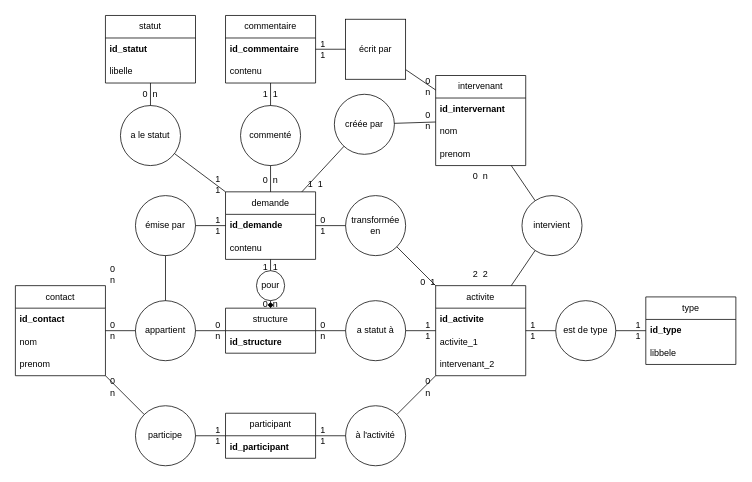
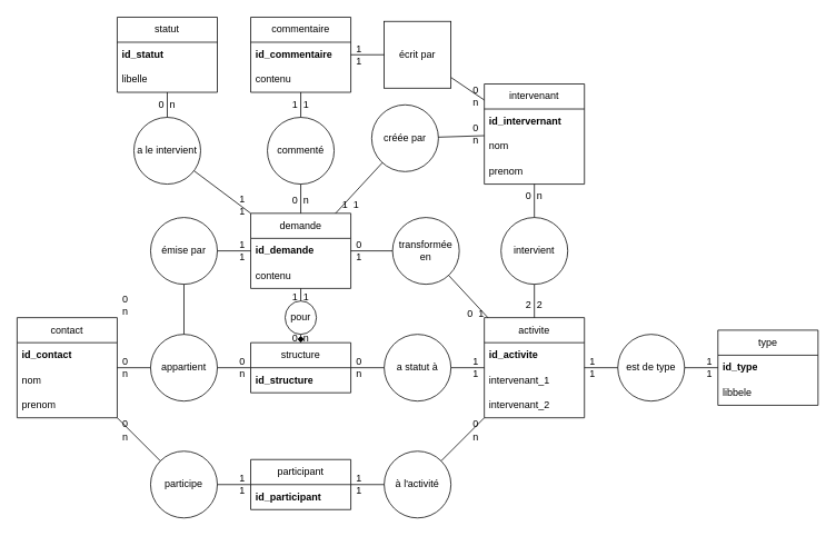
  <mxCell id="0" />
  <mxCell id="1" parent="0" />
  <mxCell id="2" value="structure" style="swimlane;fontStyle=0;childLayout=stackLayout;horizontal=1;startSize=30;horizontalStack=0;resizeParent=1;resizeParentMax=0;resizeLast=0;collapsible=1;marginBottom=0;whiteSpace=wrap;html=1;" vertex="1" parent="1"><mxGeometry x="300" y="410" width="120" height="60" as="geometry" /></mxCell>
  <mxCell id="3" value="&lt;b&gt;id_structure&lt;/b&gt;" style="text;strokeColor=none;fillColor=none;align=left;verticalAlign=middle;spacingLeft=4;spacingRight=4;overflow=hidden;points=[[0,0.5],[1,0.5]];portConstraint=eastwest;rotatable=0;whiteSpace=wrap;html=1;" vertex="1" parent="2"><mxGeometry y="30" width="120" height="30" as="geometry" /></mxCell>
  <mxCell id="4" value="activite" style="swimlane;fontStyle=0;childLayout=stackLayout;horizontal=1;startSize=30;horizontalStack=0;resizeParent=1;resizeParentMax=0;resizeLast=0;collapsible=1;marginBottom=0;whiteSpace=wrap;html=1;" vertex="1" parent="1"><mxGeometry x="580" y="380" width="120" height="120" as="geometry" /></mxCell>
  <mxCell id="5" value="&lt;b&gt;id_activite&lt;/b&gt;" style="text;strokeColor=none;fillColor=none;align=left;verticalAlign=middle;spacingLeft=4;spacingRight=4;overflow=hidden;points=[[0,0.5],[1,0.5]];portConstraint=eastwest;rotatable=0;whiteSpace=wrap;html=1;" vertex="1" parent="4"><mxGeometry y="30" width="120" height="30" as="geometry" /></mxCell>
- <mxCell id="6" value="activite_1" style="text;strokeColor=none;fillColor=none;align=left;verticalAlign=middle;spacingLeft=4;spacingRight=4;overflow=hidden;points=[[0,0.5],[1,0.5]];portConstraint=eastwest;rotatable=0;whiteSpace=wrap;html=1;" vertex="1" parent="4"><mxGeometry y="60" width="120" height="30" as="geometry" /></mxCell>
+ <mxCell id="6" value="intervenant_1" style="text;strokeColor=none;fillColor=none;align=left;verticalAlign=middle;spacingLeft=4;spacingRight=4;overflow=hidden;points=[[0,0.5],[1,0.5]];portConstraint=eastwest;rotatable=0;whiteSpace=wrap;html=1;" vertex="1" parent="4"><mxGeometry y="60" width="120" height="30" as="geometry" /></mxCell>
  <mxCell id="7" value="intervenant_2" style="text;strokeColor=none;fillColor=none;align=left;verticalAlign=middle;spacingLeft=4;spacingRight=4;overflow=hidden;points=[[0,0.5],[1,0.5]];portConstraint=eastwest;rotatable=0;whiteSpace=wrap;html=1;" vertex="1" parent="4"><mxGeometry y="90" width="120" height="30" as="geometry" /></mxCell>
  <mxCell id="8" value="contact" style="swimlane;fontStyle=0;childLayout=stackLayout;horizontal=1;startSize=30;horizontalStack=0;resizeParent=1;resizeParentMax=0;resizeLast=0;collapsible=1;marginBottom=0;whiteSpace=wrap;html=1;" vertex="1" parent="1"><mxGeometry x="20" y="380" width="120" height="120" as="geometry" /></mxCell>
  <mxCell id="9" value="&lt;b&gt;id_contact&lt;/b&gt;" style="text;strokeColor=none;fillColor=none;align=left;verticalAlign=middle;spacingLeft=4;spacingRight=4;overflow=hidden;points=[[0,0.5],[1,0.5]];portConstraint=eastwest;rotatable=0;whiteSpace=wrap;html=1;" vertex="1" parent="8"><mxGeometry y="30" width="120" height="30" as="geometry" /></mxCell>
  <mxCell id="10" value="nom" style="text;strokeColor=none;fillColor=none;align=left;verticalAlign=middle;spacingLeft=4;spacingRight=4;overflow=hidden;points=[[0,0.5],[1,0.5]];portConstraint=eastwest;rotatable=0;whiteSpace=wrap;html=1;" vertex="1" parent="8"><mxGeometry y="60" width="120" height="30" as="geometry" /></mxCell>
  <mxCell id="11" value="prenom" style="text;strokeColor=none;fillColor=none;align=left;verticalAlign=middle;spacingLeft=4;spacingRight=4;overflow=hidden;points=[[0,0.5],[1,0.5]];portConstraint=eastwest;rotatable=0;whiteSpace=wrap;html=1;" vertex="1" parent="8"><mxGeometry y="90" width="120" height="30" as="geometry" /></mxCell>
  <mxCell id="12" value="appartient" style="ellipse;whiteSpace=wrap;html=1;" vertex="1" parent="1"><mxGeometry x="180" y="400" width="80" height="80" as="geometry" /></mxCell>
  <mxCell id="13" value="" style="endArrow=none;html=1;rounded=0;" edge="1" parent="1" source="2" target="12"><mxGeometry width="50" height="50" relative="1" as="geometry"><mxPoint x="434" y="400" as="sourcePoint" /><mxPoint x="484" y="350" as="targetPoint" /></mxGeometry></mxCell>
  <mxCell id="14" value="" style="endArrow=none;html=1;rounded=0;" edge="1" parent="1" source="12" target="8"><mxGeometry width="50" height="50" relative="1" as="geometry"><mxPoint x="520" y="450" as="sourcePoint" /><mxPoint x="570" y="400" as="targetPoint" /></mxGeometry></mxCell>
  <mxCell id="15" value="0&lt;div&gt;n&lt;/div&gt;" style="text;html=1;align=center;verticalAlign=middle;whiteSpace=wrap;rounded=0;" vertex="1" parent="1"><mxGeometry x="260" y="425" width="60" height="30" as="geometry" /></mxCell>
  <mxCell id="16" value="0&lt;div&gt;n&lt;/div&gt;" style="text;html=1;align=center;verticalAlign=middle;whiteSpace=wrap;rounded=0;" vertex="1" parent="1"><mxGeometry x="120" y="425" width="60" height="30" as="geometry" /></mxCell>
  <mxCell id="17" value="intervenant" style="swimlane;fontStyle=0;childLayout=stackLayout;horizontal=1;startSize=30;horizontalStack=0;resizeParent=1;resizeParentMax=0;resizeLast=0;collapsible=1;marginBottom=0;whiteSpace=wrap;html=1;" vertex="1" parent="1"><mxGeometry x="580" y="100" width="120" height="120" as="geometry" /></mxCell>
  <mxCell id="18" value="&lt;b&gt;id_intervernant&lt;/b&gt;" style="text;strokeColor=none;fillColor=none;align=left;verticalAlign=middle;spacingLeft=4;spacingRight=4;overflow=hidden;points=[[0,0.5],[1,0.5]];portConstraint=eastwest;rotatable=0;whiteSpace=wrap;html=1;" vertex="1" parent="17"><mxGeometry y="30" width="120" height="30" as="geometry" /></mxCell>
  <mxCell id="19" value="nom" style="text;strokeColor=none;fillColor=none;align=left;verticalAlign=middle;spacingLeft=4;spacingRight=4;overflow=hidden;points=[[0,0.5],[1,0.5]];portConstraint=eastwest;rotatable=0;whiteSpace=wrap;html=1;" vertex="1" parent="17"><mxGeometry y="60" width="120" height="30" as="geometry" /></mxCell>
  <mxCell id="20" value="prenom" style="text;strokeColor=none;fillColor=none;align=left;verticalAlign=middle;spacingLeft=4;spacingRight=4;overflow=hidden;points=[[0,0.5],[1,0.5]];portConstraint=eastwest;rotatable=0;whiteSpace=wrap;html=1;" vertex="1" parent="17"><mxGeometry y="90" width="120" height="30" as="geometry" /></mxCell>
- <mxCell id="21" value="intervient" style="ellipse;whiteSpace=wrap;html=1;" vertex="1" parent="1"><mxGeometry x="695" y="260" width="80" height="80" as="geometry" /></mxCell>
+ <mxCell id="21" value="intervient" style="ellipse;whiteSpace=wrap;html=1;" vertex="1" parent="1"><mxGeometry x="600" y="260" width="80" height="80" as="geometry" /></mxCell>
  <mxCell id="22" value="" style="endArrow=none;html=1;rounded=0;" edge="1" parent="1" source="21" target="17"><mxGeometry width="50" height="50" relative="1" as="geometry"><mxPoint x="621" y="271" as="sourcePoint" /><mxPoint x="633" y="230" as="targetPoint" /></mxGeometry></mxCell>
  <mxCell id="23" value="" style="endArrow=none;html=1;rounded=0;" edge="1" parent="1" source="4" target="21"><mxGeometry width="50" height="50" relative="1" as="geometry"><mxPoint x="679" y="271" as="sourcePoint" /><mxPoint x="667" y="230" as="targetPoint" /></mxGeometry></mxCell>
  <mxCell id="24" value="0&amp;nbsp; n" style="text;html=1;align=center;verticalAlign=middle;whiteSpace=wrap;rounded=0;" vertex="1" parent="1"><mxGeometry x="610" y="220" width="60" height="30" as="geometry" /></mxCell>
  <mxCell id="25" value="2&amp;nbsp; 2" style="text;html=1;align=center;verticalAlign=middle;whiteSpace=wrap;rounded=0;" vertex="1" parent="1"><mxGeometry x="610" y="350" width="60" height="30" as="geometry" /></mxCell>
  <mxCell id="26" value="a statut à" style="ellipse;whiteSpace=wrap;html=1;" vertex="1" parent="1"><mxGeometry x="460" y="400" width="80" height="80" as="geometry" /></mxCell>
  <mxCell id="27" value="" style="endArrow=none;html=1;rounded=0;" edge="1" parent="1" source="26" target="4"><mxGeometry width="50" height="50" relative="1" as="geometry"><mxPoint x="550" y="410" as="sourcePoint" /><mxPoint x="600" y="360" as="targetPoint" /></mxGeometry></mxCell>
  <mxCell id="28" value="" style="endArrow=none;html=1;rounded=0;" edge="1" parent="1" source="26" target="2"><mxGeometry width="50" height="50" relative="1" as="geometry"><mxPoint x="520" y="510" as="sourcePoint" /><mxPoint x="560" y="510" as="targetPoint" /></mxGeometry></mxCell>
  <mxCell id="29" value="type" style="swimlane;fontStyle=0;childLayout=stackLayout;horizontal=1;startSize=30;horizontalStack=0;resizeParent=1;resizeParentMax=0;resizeLast=0;collapsible=1;marginBottom=0;whiteSpace=wrap;html=1;" vertex="1" parent="1"><mxGeometry x="860" y="395" width="120" height="90" as="geometry" /></mxCell>
  <mxCell id="30" value="&lt;b&gt;id_type&lt;/b&gt;" style="text;strokeColor=none;fillColor=none;align=left;verticalAlign=middle;spacingLeft=4;spacingRight=4;overflow=hidden;points=[[0,0.5],[1,0.5]];portConstraint=eastwest;rotatable=0;whiteSpace=wrap;html=1;" vertex="1" parent="29"><mxGeometry y="30" width="120" height="30" as="geometry" /></mxCell>
  <mxCell id="31" value="libbele" style="text;strokeColor=none;fillColor=none;align=left;verticalAlign=middle;spacingLeft=4;spacingRight=4;overflow=hidden;points=[[0,0.5],[1,0.5]];portConstraint=eastwest;rotatable=0;whiteSpace=wrap;html=1;" vertex="1" parent="29"><mxGeometry y="60" width="120" height="30" as="geometry" /></mxCell>
  <mxCell id="32" value="est de type" style="ellipse;whiteSpace=wrap;html=1;" vertex="1" parent="1"><mxGeometry x="740" y="400" width="80" height="80" as="geometry" /></mxCell>
  <mxCell id="33" value="" style="endArrow=none;html=1;rounded=0;" edge="1" source="32" parent="1" target="29"><mxGeometry width="50" height="50" relative="1" as="geometry"><mxPoint x="870" y="420" as="sourcePoint" /><mxPoint x="900" y="450" as="targetPoint" /></mxGeometry></mxCell>
  <mxCell id="34" value="" style="endArrow=none;html=1;rounded=0;" edge="1" source="32" parent="1" target="4"><mxGeometry width="50" height="50" relative="1" as="geometry"><mxPoint x="840" y="520" as="sourcePoint" /><mxPoint x="740" y="450" as="targetPoint" /></mxGeometry></mxCell>
  <mxCell id="35" value="1&lt;div&gt;1&lt;/div&gt;" style="text;html=1;align=center;verticalAlign=middle;whiteSpace=wrap;rounded=0;" vertex="1" parent="1"><mxGeometry x="680" y="425" width="60" height="30" as="geometry" /></mxCell>
  <mxCell id="36" value="1&lt;div&gt;1&lt;/div&gt;" style="text;html=1;align=center;verticalAlign=middle;whiteSpace=wrap;rounded=0;" vertex="1" parent="1"><mxGeometry x="820" y="425" width="60" height="30" as="geometry" /></mxCell>
  <mxCell id="37" value="1&lt;div&gt;1&lt;/div&gt;" style="text;html=1;align=center;verticalAlign=middle;whiteSpace=wrap;rounded=0;" vertex="1" parent="1"><mxGeometry x="540" y="425" width="60" height="30" as="geometry" /></mxCell>
  <mxCell id="38" value="0&lt;div&gt;n&lt;/div&gt;" style="text;html=1;align=center;verticalAlign=middle;whiteSpace=wrap;rounded=0;" vertex="1" parent="1"><mxGeometry x="400" y="425" width="60" height="30" as="geometry" /></mxCell>
  <mxCell id="39" value="demande" style="swimlane;fontStyle=0;childLayout=stackLayout;horizontal=1;startSize=30;horizontalStack=0;resizeParent=1;resizeParentMax=0;resizeLast=0;collapsible=1;marginBottom=0;whiteSpace=wrap;html=1;" vertex="1" parent="1"><mxGeometry x="300" y="255" width="120" height="90" as="geometry" /></mxCell>
  <mxCell id="40" value="&lt;b&gt;id_demande&lt;/b&gt;" style="text;strokeColor=none;fillColor=none;align=left;verticalAlign=middle;spacingLeft=4;spacingRight=4;overflow=hidden;points=[[0,0.5],[1,0.5]];portConstraint=eastwest;rotatable=0;whiteSpace=wrap;html=1;" vertex="1" parent="39"><mxGeometry y="30" width="120" height="30" as="geometry" /></mxCell>
  <mxCell id="41" value="contenu" style="text;strokeColor=none;fillColor=none;align=left;verticalAlign=middle;spacingLeft=4;spacingRight=4;overflow=hidden;points=[[0,0.5],[1,0.5]];portConstraint=eastwest;rotatable=0;whiteSpace=wrap;html=1;" vertex="1" parent="39"><mxGeometry y="60" width="120" height="30" as="geometry" /></mxCell>
- <mxCell id="42" value="transformée&lt;div&gt;en&lt;/div&gt;" style="ellipse;whiteSpace=wrap;html=1;" vertex="1" parent="1"><mxGeometry x="460" y="260" width="80" height="80" as="geometry" /></mxCell>
+ <mxCell id="42" value="transformée&lt;div&gt;en&lt;/div&gt;" style="ellipse;whiteSpace=wrap;html=1;" vertex="1" parent="1"><mxGeometry x="470" y="260" width="80" height="80" as="geometry" /></mxCell>
  <mxCell id="43" value="" style="endArrow=none;html=1;rounded=0;" edge="1" parent="1" source="4" target="42"><mxGeometry width="50" height="50" relative="1" as="geometry"><mxPoint x="525.64" y="400" as="sourcePoint" /><mxPoint x="509.998" y="357.704" as="targetPoint" /></mxGeometry></mxCell>
  <mxCell id="44" value="" style="endArrow=none;html=1;rounded=0;" edge="1" parent="1" source="42" target="39"><mxGeometry width="50" height="50" relative="1" as="geometry"><mxPoint x="526" y="402" as="sourcePoint" /><mxPoint x="474" y="350" as="targetPoint" /></mxGeometry></mxCell>
  <mxCell id="45" value="0&amp;nbsp; 1" style="text;html=1;align=center;verticalAlign=middle;whiteSpace=wrap;rounded=0;rotation=0;" vertex="1" parent="1"><mxGeometry x="540" y="360" width="60" height="30" as="geometry" /></mxCell>
  <mxCell id="46" value="0&lt;br&gt;&lt;div&gt;1&lt;/div&gt;" style="text;html=1;align=center;verticalAlign=middle;whiteSpace=wrap;rounded=0;" vertex="1" parent="1"><mxGeometry x="400" y="285" width="60" height="30" as="geometry" /></mxCell>
  <mxCell id="47" value="commentaire" style="swimlane;fontStyle=0;childLayout=stackLayout;horizontal=1;startSize=30;horizontalStack=0;resizeParent=1;resizeParentMax=0;resizeLast=0;collapsible=1;marginBottom=0;whiteSpace=wrap;html=1;" vertex="1" parent="1"><mxGeometry x="300" y="20" width="120" height="90" as="geometry" /></mxCell>
  <mxCell id="48" value="&lt;b&gt;id_commentaire&lt;/b&gt;" style="text;strokeColor=none;fillColor=none;align=left;verticalAlign=middle;spacingLeft=4;spacingRight=4;overflow=hidden;points=[[0,0.5],[1,0.5]];portConstraint=eastwest;rotatable=0;whiteSpace=wrap;html=1;" vertex="1" parent="47"><mxGeometry y="30" width="120" height="30" as="geometry" /></mxCell>
  <mxCell id="49" value="contenu" style="text;strokeColor=none;fillColor=none;align=left;verticalAlign=middle;spacingLeft=4;spacingRight=4;overflow=hidden;points=[[0,0.5],[1,0.5]];portConstraint=eastwest;rotatable=0;whiteSpace=wrap;html=1;" vertex="1" parent="47"><mxGeometry y="60" width="120" height="30" as="geometry" /></mxCell>
  <mxCell id="50" value="" style="endArrow=none;html=1;rounded=0;" edge="1" parent="1" source="17" target="54"><mxGeometry width="50" height="50" relative="1" as="geometry"><mxPoint x="580" y="380" as="sourcePoint" /><mxPoint x="520" y="160" as="targetPoint" /><Array as="points" /></mxGeometry></mxCell>
  <mxCell id="51" value="commenté" style="ellipse;whiteSpace=wrap;html=1;direction=south;" vertex="1" parent="1"><mxGeometry x="320" y="140" width="80" height="80" as="geometry" /></mxCell>
  <mxCell id="52" value="" style="endArrow=none;html=1;rounded=0;" edge="1" parent="1" source="39" target="51"><mxGeometry width="50" height="50" relative="1" as="geometry"><mxPoint x="550" y="207.5" as="sourcePoint" /><mxPoint x="390" y="152.5" as="targetPoint" /><Array as="points" /></mxGeometry></mxCell>
  <mxCell id="53" value="" style="endArrow=none;html=1;rounded=0;" edge="1" parent="1" source="47" target="51"><mxGeometry width="50" height="50" relative="1" as="geometry"><mxPoint x="370" y="265" as="sourcePoint" /><mxPoint x="370" y="170" as="targetPoint" /><Array as="points" /></mxGeometry></mxCell>
  <mxCell id="54" value="écrit par" style="whiteSpace=wrap;html=1;direction=south;rounded=0;" vertex="1" parent="1"><mxGeometry x="460" y="25" width="80" height="80" as="geometry" /></mxCell>
  <mxCell id="55" value="" style="endArrow=none;html=1;rounded=0;" edge="1" parent="1" source="54" target="47"><mxGeometry width="50" height="50" relative="1" as="geometry"><mxPoint x="504" y="220" as="sourcePoint" /><mxPoint x="474" y="206" as="targetPoint" /><Array as="points" /></mxGeometry></mxCell>
  <mxCell id="56" value="0&lt;div&gt;n&lt;/div&gt;" style="text;html=1;align=center;verticalAlign=middle;whiteSpace=wrap;rounded=0;" vertex="1" parent="1"><mxGeometry x="540" y="100" width="60" height="30" as="geometry" /></mxCell>
  <mxCell id="57" value="1&lt;div&gt;1&lt;/div&gt;" style="text;html=1;align=center;verticalAlign=middle;whiteSpace=wrap;rounded=0;" vertex="1" parent="1"><mxGeometry x="400" y="50" width="60" height="30" as="geometry" /></mxCell>
  <mxCell id="58" value="0&amp;nbsp; n" style="text;html=1;align=center;verticalAlign=middle;whiteSpace=wrap;rounded=0;rotation=0;" vertex="1" parent="1"><mxGeometry x="330" y="225" width="60" height="30" as="geometry" /></mxCell>
  <mxCell id="59" value="1&amp;nbsp; 1" style="text;html=1;align=center;verticalAlign=middle;whiteSpace=wrap;rounded=0;rotation=0;" vertex="1" parent="1"><mxGeometry x="330" y="110" width="60" height="30" as="geometry" /></mxCell>
  <mxCell id="60" value="émise par" style="ellipse;whiteSpace=wrap;html=1;" vertex="1" parent="1"><mxGeometry x="180" y="260" width="80" height="80" as="geometry" /></mxCell>
  <mxCell id="61" value="" style="endArrow=none;html=1;rounded=0;" edge="1" target="60" parent="1" source="39"><mxGeometry width="50" height="50" relative="1" as="geometry"><mxPoint x="270" y="280" as="sourcePoint" /><mxPoint x="454" y="190" as="targetPoint" /></mxGeometry></mxCell>
  <mxCell id="62" value="" style="endArrow=none;html=1;rounded=0;" edge="1" source="60" parent="1" target="12"><mxGeometry width="50" height="50" relative="1" as="geometry"><mxPoint x="490" y="290" as="sourcePoint" /><mxPoint x="110" y="280" as="targetPoint" /></mxGeometry></mxCell>
  <mxCell id="63" value="1&lt;div&gt;1&lt;/div&gt;" style="text;html=1;align=center;verticalAlign=middle;whiteSpace=wrap;rounded=0;" vertex="1" parent="1"><mxGeometry x="260" y="285" width="60" height="30" as="geometry" /></mxCell>
  <mxCell id="64" value="0&lt;div&gt;n&lt;/div&gt;" style="text;html=1;align=center;verticalAlign=middle;whiteSpace=wrap;rounded=0;" vertex="1" parent="1"><mxGeometry x="120" y="350" width="60" height="30" as="geometry" /></mxCell>
  <mxCell id="65" value="statut" style="swimlane;fontStyle=0;childLayout=stackLayout;horizontal=1;startSize=30;horizontalStack=0;resizeParent=1;resizeParentMax=0;resizeLast=0;collapsible=1;marginBottom=0;whiteSpace=wrap;html=1;" vertex="1" parent="1"><mxGeometry y="20" width="120" height="90" as="geometry" x="140" /></mxCell>
  <mxCell id="66" value="&lt;b&gt;id_statut&lt;/b&gt;" style="text;strokeColor=none;fillColor=none;align=left;verticalAlign=middle;spacingLeft=4;spacingRight=4;overflow=hidden;points=[[0,0.5],[1,0.5]];portConstraint=eastwest;rotatable=0;whiteSpace=wrap;html=1;" vertex="1" parent="65"><mxGeometry y="30" width="120" height="30" as="geometry" /></mxCell>
  <mxCell id="67" value="libelle" style="text;strokeColor=none;fillColor=none;align=left;verticalAlign=middle;spacingLeft=4;spacingRight=4;overflow=hidden;points=[[0,0.5],[1,0.5]];portConstraint=eastwest;rotatable=0;whiteSpace=wrap;html=1;" vertex="1" parent="65"><mxGeometry y="60" width="120" height="30" as="geometry" /></mxCell>
- <mxCell id="68" value="a le statut" style="ellipse;whiteSpace=wrap;html=1;" vertex="1" parent="1"><mxGeometry x="160" y="140" width="80" height="80" as="geometry" /></mxCell>
+ <mxCell id="68" value="a le intervient" style="ellipse;whiteSpace=wrap;html=1;" vertex="1" parent="1"><mxGeometry x="160" y="140" width="80" height="80" as="geometry" /></mxCell>
  <mxCell id="69" value="" style="endArrow=none;html=1;rounded=0;" edge="1" parent="1" source="39" target="68"><mxGeometry width="50" height="50" relative="1" as="geometry"><mxPoint x="273" y="350" as="sourcePoint" /><mxPoint x="230" y="400" as="targetPoint" /></mxGeometry></mxCell>
  <mxCell id="70" value="" style="endArrow=none;html=1;rounded=0;" edge="1" parent="1" source="65" target="68"><mxGeometry width="50" height="50" relative="1" as="geometry"><mxPoint x="264" y="280" as="sourcePoint" /><mxPoint x="190" y="220" as="targetPoint" /></mxGeometry></mxCell>
  <mxCell id="71" value="1&lt;div&gt;1&lt;/div&gt;" style="text;html=1;align=center;verticalAlign=middle;whiteSpace=wrap;rounded=0;" vertex="1" parent="1"><mxGeometry x="260" y="230" width="60" height="30" as="geometry" /></mxCell>
  <mxCell id="72" value="0&amp;nbsp; n" style="text;html=1;align=center;verticalAlign=middle;whiteSpace=wrap;rounded=0;" vertex="1" parent="1"><mxGeometry x="170" y="110" width="60" height="30" as="geometry" /></mxCell>
  <mxCell id="73" value="pour" style="ellipse;whiteSpace=wrap;html=1;" vertex="1" parent="1"><mxGeometry x="341.25" y="360" width="37.5" height="40" as="geometry" /></mxCell>
  <mxCell id="74" value="" style="endArrow=none;html=1;rounded=0;" edge="1" parent="1" source="39" target="73"><mxGeometry width="50" height="50" relative="1" as="geometry"><mxPoint x="310" y="310" as="sourcePoint" /><mxPoint x="250" y="310" as="targetPoint" /></mxGeometry></mxCell>
  <mxCell id="75" value="" style="endArrow=diamond;html=1;rounded=0;" edge="1" parent="1" source="73" target="2"><mxGeometry width="50" height="50" relative="1" as="geometry"><mxPoint x="320" y="320" as="sourcePoint" /><mxPoint x="300" y="350" as="targetPoint" /></mxGeometry></mxCell>
  <mxCell id="76" value="0&amp;nbsp; n" style="text;html=1;align=center;verticalAlign=middle;whiteSpace=wrap;rounded=0;rotation=0;" vertex="1" parent="1"><mxGeometry x="330" y="390" width="60" height="30" as="geometry" /></mxCell>
  <mxCell id="77" value="1&amp;nbsp; 1" style="text;html=1;align=center;verticalAlign=middle;whiteSpace=wrap;rounded=0;rotation=0;" vertex="1" parent="1"><mxGeometry x="330" y="340" width="60" height="30" as="geometry" /></mxCell>
  <mxCell id="78" value="créée par" style="ellipse;whiteSpace=wrap;html=1;direction=south;" vertex="1" parent="1"><mxGeometry x="445" y="125" width="80" height="80" as="geometry" /></mxCell>
  <mxCell id="79" value="" style="endArrow=none;html=1;rounded=0;" edge="1" parent="1" source="17" target="78"><mxGeometry width="50" height="50" relative="1" as="geometry"><mxPoint x="590" y="129" as="sourcePoint" /><mxPoint x="543" y="97" as="targetPoint" /><Array as="points" /></mxGeometry></mxCell>
  <mxCell id="80" value="" style="endArrow=none;html=1;rounded=0;" edge="1" parent="1" source="39" target="78"><mxGeometry width="50" height="50" relative="1" as="geometry"><mxPoint x="590" y="179" as="sourcePoint" /><mxPoint x="550" y="184" as="targetPoint" /><Array as="points" /></mxGeometry></mxCell>
  <mxCell id="81" value="0&lt;div&gt;n&lt;/div&gt;" style="text;html=1;align=center;verticalAlign=middle;whiteSpace=wrap;rounded=0;" vertex="1" parent="1"><mxGeometry x="540" y="145" width="60" height="30" as="geometry" /></mxCell>
  <mxCell id="82" value="1&amp;nbsp; 1" style="text;html=1;align=center;verticalAlign=middle;whiteSpace=wrap;rounded=0;rotation=0;" vertex="1" parent="1"><mxGeometry x="390" y="230" width="60" height="30" as="geometry" /></mxCell>
  <mxCell id="83" value="participant" style="swimlane;fontStyle=0;childLayout=stackLayout;horizontal=1;startSize=30;horizontalStack=0;resizeParent=1;resizeParentMax=0;resizeLast=0;collapsible=1;marginBottom=0;whiteSpace=wrap;html=1;" vertex="1" parent="1"><mxGeometry x="300" y="550" width="120" height="60" as="geometry" /></mxCell>
  <mxCell id="84" value="&lt;b&gt;id_participant&lt;/b&gt;" style="text;strokeColor=none;fillColor=none;align=left;verticalAlign=middle;spacingLeft=4;spacingRight=4;overflow=hidden;points=[[0,0.5],[1,0.5]];portConstraint=eastwest;rotatable=0;whiteSpace=wrap;html=1;" vertex="1" parent="83"><mxGeometry y="30" width="120" height="30" as="geometry" /></mxCell>
  <mxCell id="85" value="participe" style="ellipse;whiteSpace=wrap;html=1;" vertex="1" parent="1"><mxGeometry x="180" y="540" width="80" height="80" as="geometry" /></mxCell>
  <mxCell id="86" value="" style="endArrow=none;html=1;rounded=0;" edge="1" source="83" target="85" parent="1"><mxGeometry width="50" height="50" relative="1" as="geometry"><mxPoint x="434" y="540" as="sourcePoint" /><mxPoint x="484" y="490" as="targetPoint" /></mxGeometry></mxCell>
  <mxCell id="87" value="" style="endArrow=none;html=1;rounded=0;" edge="1" source="85" parent="1" target="8"><mxGeometry width="50" height="50" relative="1" as="geometry"><mxPoint x="520" y="590" as="sourcePoint" /><mxPoint y="580" as="targetPoint" x="140" /></mxGeometry></mxCell>
  <mxCell id="88" value="1&lt;div&gt;1&lt;/div&gt;" style="text;html=1;align=center;verticalAlign=middle;whiteSpace=wrap;rounded=0;" vertex="1" parent="1"><mxGeometry x="260" y="565" width="60" height="30" as="geometry" /></mxCell>
  <mxCell id="89" value="à l'activité" style="ellipse;whiteSpace=wrap;html=1;" vertex="1" parent="1"><mxGeometry x="460" y="540" width="80" height="80" as="geometry" /></mxCell>
  <mxCell id="90" value="" style="endArrow=none;html=1;rounded=0;" edge="1" source="89" parent="1" target="4"><mxGeometry width="50" height="50" relative="1" as="geometry"><mxPoint x="550" y="550" as="sourcePoint" /><mxPoint x="580" y="580" as="targetPoint" /></mxGeometry></mxCell>
  <mxCell id="91" value="" style="endArrow=none;html=1;rounded=0;" edge="1" source="89" target="83" parent="1"><mxGeometry width="50" height="50" relative="1" as="geometry"><mxPoint x="520" y="650" as="sourcePoint" /><mxPoint x="560" y="650" as="targetPoint" /></mxGeometry></mxCell>
  <mxCell id="92" value="1&lt;div&gt;1&lt;/div&gt;" style="text;html=1;align=center;verticalAlign=middle;whiteSpace=wrap;rounded=0;" vertex="1" parent="1"><mxGeometry x="400" y="565" width="60" height="30" as="geometry" /></mxCell>
  <mxCell id="93" value="0&lt;div&gt;n&lt;/div&gt;" style="text;html=1;align=center;verticalAlign=middle;whiteSpace=wrap;rounded=0;" vertex="1" parent="1"><mxGeometry x="120" y="500" width="60" height="30" as="geometry" /></mxCell>
  <mxCell id="94" value="0&lt;div&gt;n&lt;/div&gt;" style="text;html=1;align=center;verticalAlign=middle;whiteSpace=wrap;rounded=0;" vertex="1" parent="1"><mxGeometry x="540" y="500" width="60" height="30" as="geometry" /></mxCell>
